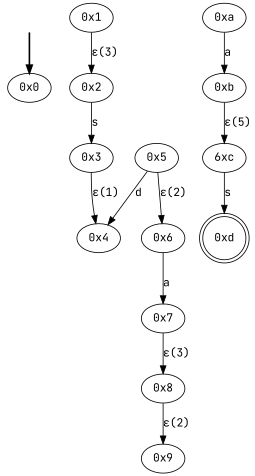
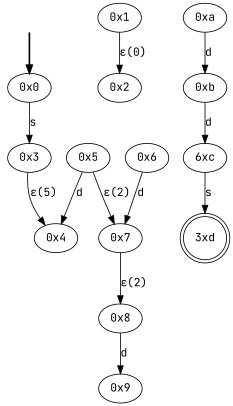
  digraph {
    fontname="JetBrains Mono"
    node [fontname="JetBrains Mono"]
    edge [fontname="JetBrains Mono"]
    fake [style=invisible]
    "0x0" [root=true]
    "0x1"
    "0x2"
    "0x3"
    "0x4"
    "0x5"
    "0x6"
    "0x7"
    "0x8"
    "0x9"
    "0xa"
    "0xb"
    n14 [label="6xc"]
-   "0xd" [shape=doublecircle]
+   "0xd" [shape=doublecircle label="3xd"]
    fake -> "0x0" [style=bold]
-   "0x1" -> "0x2" [label="ε(3)"]
-   "0x2" -> "0x3" [label=s]
-   "0x3" -> "0x4" [label="ε(1)"]
+   "0x1" -> "0x2" [label="ε(0)"]
+   "0x0" -> "0x3" [label=s]
+   "0x3" -> "0x4" [label="ε(5)"]
    "0x5" -> "0x4" [label=d]
-   "0x5" -> "0x6" [label="ε(2)"]
-   "0x6" -> "0x7" [label=a]
-   "0x7" -> "0x8" [label="ε(3)"]
-   "0x8" -> "0x9" [label="ε(2)"]
-   "0xa" -> "0xb" [label=a]
-   "0xb" -> n14 [label="ε(5)"]
+   "0x5" -> "0x7" [label="ε(2)"]
+   "0x6" -> "0x7" [label=d]
+   "0x7" -> "0x8" [label="ε(2)"]
+   "0x8" -> "0x9" [label=d]
+   "0xa" -> "0xb" [label=d]
+   "0xb" -> n14 [label=d]
    n14 -> "0xd" [label=s]
  }
